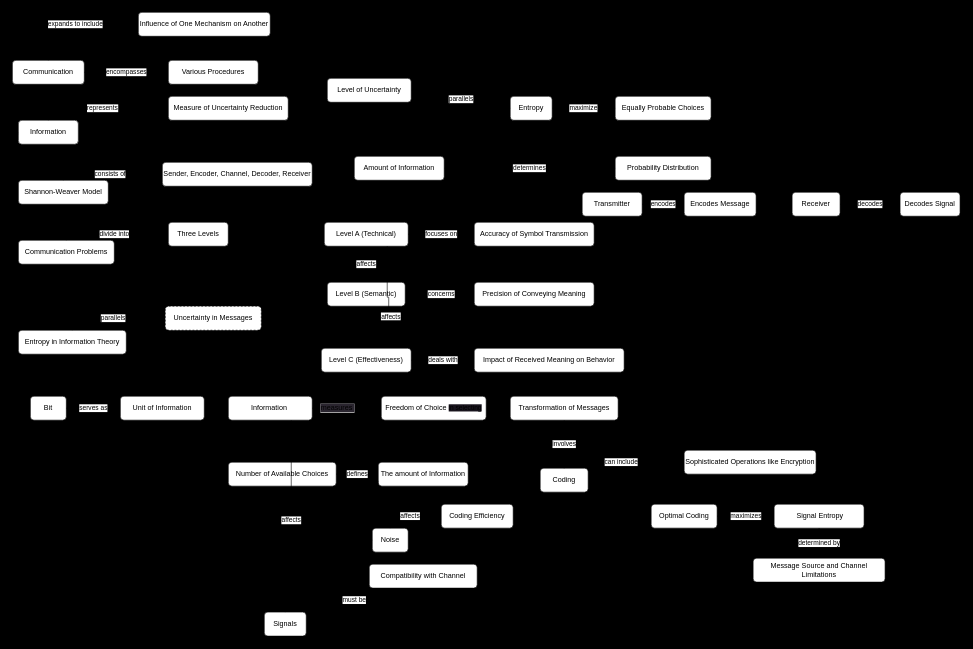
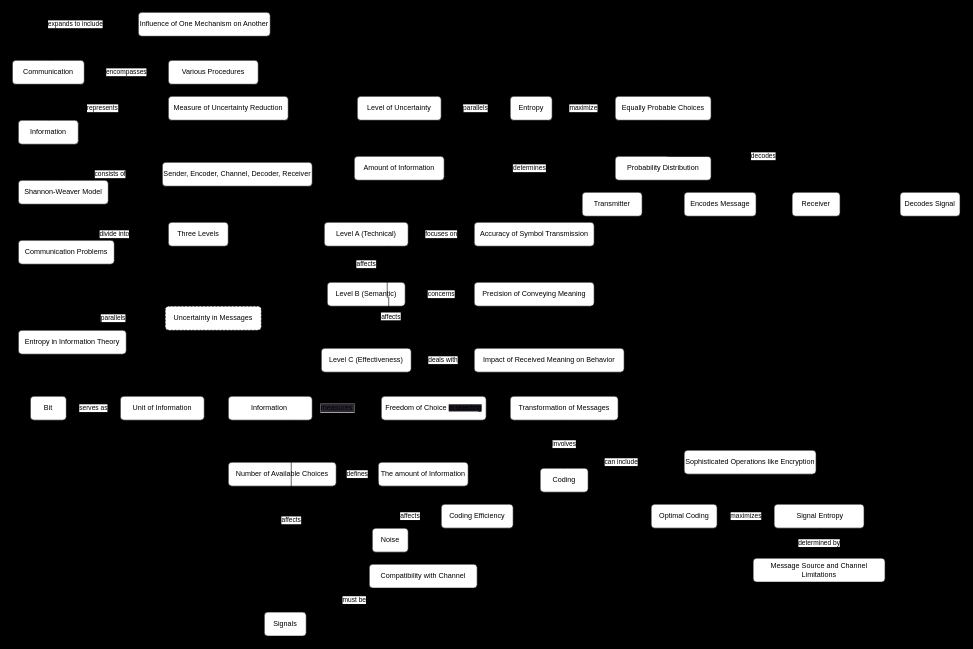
  <mxCell id="0" />
  <mxCell id="1" parent="0" />
  <mxCell id="2" style="edgeStyle=none;html=1;exitX=0.5;exitY=1;exitDx=0;exitDy=0;" edge="1" parent="1" source="3" target="10"><mxGeometry relative="1" as="geometry" /></mxCell>
  <mxCell id="3" value="Communication" style="rounded=1;whiteSpace=wrap;html=1;" parent="1" vertex="1"><mxGeometry x="20" y="100" width="120" height="40" as="geometry" /></mxCell>
  <mxCell id="4" value="Various Procedures" style="rounded=1;whiteSpace=wrap;html=1;" parent="1" vertex="1"><mxGeometry x="280" y="100" width="150" height="40" as="geometry" /></mxCell>
  <mxCell id="5" value="encompasses" style="edgeStyle=orthogonalEdgeStyle;rounded=1;html=1;exitX=1;exitY=0.5;exitDx=0;exitDy=0;" parent="1" source="3" target="4" edge="1"><mxGeometry relative="1" as="geometry" /></mxCell>
  <mxCell id="6" value="Influence of One Mechanism on Another" style="rounded=1;whiteSpace=wrap;html=1;" parent="1" vertex="1"><mxGeometry x="230" y="20" width="220" height="40" as="geometry" /></mxCell>
  <mxCell id="7" value="Procedures" style="rounded=1;whiteSpace=wrap;html=1;" parent="1" vertex="1"><mxGeometry x="30" y="200" width="100" height="40" as="geometry" /></mxCell>
  <mxCell id="8" value="expands to include" style="edgeStyle=orthogonalEdgeStyle;rounded=1;html=1;exitX=0.5;exitY=0;exitDx=0;exitDy=0;entryX=0;entryY=0.5;entryDx=0;entryDy=0;" parent="1" source="3" target="6" edge="1"><mxGeometry relative="1" as="geometry" /></mxCell>
  <mxCell id="9" style="edgeStyle=orthogonalEdgeStyle;rounded=0;orthogonalLoop=1;jettySize=auto;html=1;entryX=0;entryY=0.5;entryDx=0;entryDy=0;exitX=0.009;exitY=0.617;exitDx=0;exitDy=0;exitPerimeter=0;" edge="1" parent="1" source="10" target="38"><mxGeometry relative="1" as="geometry"><mxPoint x="40" y="680" as="targetPoint" /><mxPoint x="20" y="210" as="sourcePoint" /><Array as="points"><mxPoint x="20" y="220" /><mxPoint x="20" y="680" /></Array></mxGeometry></mxCell>
  <mxCell id="10" value="Information" style="rounded=1;whiteSpace=wrap;html=1;" parent="1" vertex="1"><mxGeometry x="30" y="200" width="100" height="40" as="geometry" /></mxCell>
  <mxCell id="11" style="edgeStyle=orthogonalEdgeStyle;rounded=0;orthogonalLoop=1;jettySize=auto;html=1;exitX=1;exitY=0.5;exitDx=0;exitDy=0;entryX=0;entryY=0.5;entryDx=0;entryDy=0;" parent="1" source="12" target="50" edge="1"><mxGeometry relative="1" as="geometry" /></mxCell>
  <mxCell id="12" value="Measure of Uncertainty Reduction" style="rounded=1;whiteSpace=wrap;html=1;" parent="1" vertex="1"><mxGeometry x="280" y="160" width="200" height="40" as="geometry" /></mxCell>
  <mxCell id="13" value="represents" style="edgeStyle=orthogonalEdgeStyle;rounded=1;html=1;exitX=0.5;exitY=0;exitDx=0;exitDy=0;" parent="1" source="10" target="12" edge="1"><mxGeometry relative="1" as="geometry" /></mxCell>
  <mxCell id="14" value="Shannon-Weaver Model" style="rounded=1;whiteSpace=wrap;html=1;" parent="1" vertex="1"><mxGeometry x="30" y="300" width="150" height="40" as="geometry" /></mxCell>
  <mxCell id="15" value="Sender, Encoder, Channel, Decoder, Receiver" style="rounded=1;whiteSpace=wrap;html=1;" parent="1" vertex="1"><mxGeometry x="270" y="270" width="250" height="40" as="geometry" /></mxCell>
  <mxCell id="16" value="consists of" style="edgeStyle=orthogonalEdgeStyle;rounded=1;html=1;exitX=0.5;exitY=0;exitDx=0;exitDy=0;" parent="1" source="14" target="15" edge="1"><mxGeometry relative="1" as="geometry" /></mxCell>
  <mxCell id="17" value="Communication Problems" style="rounded=1;whiteSpace=wrap;html=1;" parent="1" vertex="1"><mxGeometry x="30" y="400" width="160" height="40" as="geometry" /></mxCell>
  <mxCell id="18" style="edgeStyle=orthogonalEdgeStyle;rounded=0;orthogonalLoop=1;jettySize=auto;html=1;exitX=1;exitY=0.5;exitDx=0;exitDy=0;entryX=0;entryY=0.5;entryDx=0;entryDy=0;" parent="1" source="21" target="24" edge="1"><mxGeometry relative="1" as="geometry"><Array as="points"><mxPoint x="440" y="390" /><mxPoint x="440" y="390" /></Array></mxGeometry></mxCell>
  <mxCell id="19" style="edgeStyle=orthogonalEdgeStyle;rounded=0;orthogonalLoop=1;jettySize=auto;html=1;exitX=1;exitY=0.5;exitDx=0;exitDy=0;entryX=0;entryY=0.5;entryDx=0;entryDy=0;" parent="1" source="21" target="28" edge="1"><mxGeometry relative="1" as="geometry" /></mxCell>
  <mxCell id="20" style="edgeStyle=orthogonalEdgeStyle;rounded=0;orthogonalLoop=1;jettySize=auto;html=1;exitX=1;exitY=0.5;exitDx=0;exitDy=0;entryX=0;entryY=0.5;entryDx=0;entryDy=0;" parent="1" source="21" target="31" edge="1"><mxGeometry relative="1" as="geometry" /></mxCell>
  <mxCell id="21" value="Three Levels" style="rounded=1;whiteSpace=wrap;html=1;" parent="1" vertex="1"><mxGeometry x="280" y="370" width="100" height="40" as="geometry" /></mxCell>
  <mxCell id="22" value="divide into" style="edgeStyle=orthogonalEdgeStyle;rounded=1;html=1;exitX=0.5;exitY=0;exitDx=0;exitDy=0;" parent="1" source="17" target="21" edge="1"><mxGeometry relative="1" as="geometry" /></mxCell>
  <mxCell id="23" value="affects" style="edgeStyle=orthogonalEdgeStyle;rounded=0;orthogonalLoop=1;jettySize=auto;html=1;entryX=0.5;entryY=0;entryDx=0;entryDy=0;" parent="1" source="24" target="28" edge="1"><mxGeometry relative="1" as="geometry" /></mxCell>
  <mxCell id="24" value="Level A (Technical)" style="rounded=1;whiteSpace=wrap;html=1;" parent="1" vertex="1"><mxGeometry x="540" y="370" width="140" height="40" as="geometry" /></mxCell>
  <mxCell id="25" style="edgeStyle=none;html=1;exitX=1;exitY=0.5;exitDx=0;exitDy=0;entryX=0.5;entryY=1;entryDx=0;entryDy=0;" edge="1" parent="1" source="26" target="64"><mxGeometry relative="1" as="geometry"><Array as="points"><mxPoint x="1020" y="390" /></Array></mxGeometry></mxCell>
  <mxCell id="26" value="Accuracy of Symbol Transmission" style="rounded=1;whiteSpace=wrap;html=1;" parent="1" vertex="1"><mxGeometry x="790" y="370" width="200" height="40" as="geometry" /></mxCell>
  <mxCell id="27" value="focuses on" style="edgeStyle=orthogonalEdgeStyle;rounded=1;html=1;exitX=1;exitY=0.5;exitDx=0;exitDy=0;" parent="1" source="24" target="26" edge="1"><mxGeometry relative="1" as="geometry" /></mxCell>
  <mxCell id="28" value="Level B (Semantic)" style="rounded=1;whiteSpace=wrap;html=1;" parent="1" vertex="1"><mxGeometry x="545" y="470" width="130" height="40" as="geometry" /></mxCell>
  <mxCell id="29" value="Precision of Conveying Meaning" style="rounded=1;whiteSpace=wrap;html=1;" parent="1" vertex="1"><mxGeometry x="790" y="470" width="200" height="40" as="geometry" /></mxCell>
  <mxCell id="30" value="concerns" style="edgeStyle=orthogonalEdgeStyle;rounded=1;html=1;" parent="1" target="29" edge="1"><mxGeometry relative="1" as="geometry"><mxPoint x="680" y="490" as="sourcePoint" /></mxGeometry></mxCell>
  <mxCell id="31" value="Level C (Effectiveness)" style="rounded=1;whiteSpace=wrap;html=1;" parent="1" vertex="1"><mxGeometry x="535" y="580" width="150" height="40" as="geometry" /></mxCell>
  <mxCell id="32" value="Impact of Received Meaning on Behavior" style="rounded=1;whiteSpace=wrap;html=1;" parent="1" vertex="1"><mxGeometry x="790" y="580" width="250" height="40" as="geometry" /></mxCell>
  <mxCell id="33" value="deals with" style="edgeStyle=orthogonalEdgeStyle;rounded=1;html=1;exitX=1;exitY=0.5;exitDx=0;exitDy=0;" parent="1" source="31" target="32" edge="1"><mxGeometry relative="1" as="geometry" /></mxCell>
  <mxCell id="34" value="Entropy in Information Theory" style="rounded=1;whiteSpace=wrap;html=1;" parent="1" vertex="1"><mxGeometry x="30" y="550" width="180" height="40" as="geometry" /></mxCell>
  <mxCell id="35" value="Uncertainty in Messages" style="rounded=1;whiteSpace=wrap;html=1;dashed=1;" parent="1" vertex="1"><mxGeometry x="275" y="510" width="160" height="40" as="geometry" /></mxCell>
  <mxCell id="36" value="parallels" style="edgeStyle=orthogonalEdgeStyle;rounded=1;html=1;exitX=0.5;exitY=0;exitDx=0;exitDy=0;" parent="1" source="34" target="35" edge="1"><mxGeometry relative="1" as="geometry" /></mxCell>
  <mxCell id="37" value="affects" style="edgeStyle=orthogonalEdgeStyle;rounded=0;orthogonalLoop=1;jettySize=auto;html=1;entryX=0.75;entryY=0;entryDx=0;entryDy=0;exitX=0.75;exitY=1;exitDx=0;exitDy=0;endArrow=diamond;" parent="1" source="24" target="31" edge="1"><mxGeometry x="0.376" y="3" relative="1" as="geometry"><mxPoint x="620" y="430" as="sourcePoint" /><mxPoint x="620" y="480" as="targetPoint" /><mxPoint as="offset" /></mxGeometry></mxCell>
  <mxCell id="38" value="Bit" style="rounded=1;whiteSpace=wrap;html=1;" parent="1" vertex="1"><mxGeometry x="50" y="660" width="60" height="40" as="geometry" /></mxCell>
  <mxCell id="39" style="edgeStyle=orthogonalEdgeStyle;rounded=0;orthogonalLoop=1;jettySize=auto;html=1;exitX=1;exitY=0.5;exitDx=0;exitDy=0;entryX=0;entryY=0.5;entryDx=0;entryDy=0;" parent="1" source="40" target="46" edge="1"><mxGeometry relative="1" as="geometry" /></mxCell>
  <mxCell id="40" value="Unit of Information" style="rounded=1;whiteSpace=wrap;html=1;" parent="1" vertex="1"><mxGeometry x="200" y="660" width="140" height="40" as="geometry" /></mxCell>
  <mxCell id="41" value="serves as" style="edgeStyle=orthogonalEdgeStyle;rounded=1;html=1;exitX=1;exitY=0.5;exitDx=0;exitDy=0;" parent="1" source="38" target="40" edge="1"><mxGeometry relative="1" as="geometry" /></mxCell>
  <mxCell id="42" value="Number of Available Choices" style="rounded=1;whiteSpace=wrap;html=1;" parent="1" vertex="1"><mxGeometry x="380" y="770" width="180" height="40" as="geometry" /></mxCell>
  <mxCell id="43" style="edgeStyle=orthogonalEdgeStyle;rounded=0;orthogonalLoop=1;jettySize=auto;html=1;exitX=0.5;exitY=0;exitDx=0;exitDy=0;entryX=0.5;entryY=1;entryDx=0;entryDy=0;" parent="1" source="44" target="46" edge="1"><mxGeometry relative="1" as="geometry" /></mxCell>
  <mxCell id="44" value="The amount of Information" style="rounded=1;whiteSpace=wrap;html=1;" parent="1" vertex="1"><mxGeometry x="630" y="770" width="150" height="40" as="geometry" /></mxCell>
  <mxCell id="45" value="defines" style="edgeStyle=orthogonalEdgeStyle;rounded=1;html=1;exitX=1;exitY=0.5;exitDx=0;exitDy=0;" parent="1" source="42" target="44" edge="1"><mxGeometry relative="1" as="geometry" /></mxCell>
  <mxCell id="46" value="Information&amp;nbsp;" style="rounded=1;whiteSpace=wrap;html=1;" parent="1" vertex="1"><mxGeometry x="380" y="660" width="140" height="40" as="geometry" /></mxCell>
  <mxCell id="47" value="&lt;span style=&quot;font-size: 12px; background-color: rgb(42, 37, 47);&quot;&gt;measures&amp;nbsp;&lt;/span&gt;" style="edgeStyle=orthogonalEdgeStyle;rounded=1;html=1;exitX=1;exitY=0.5;exitDx=0;exitDy=0;entryX=0;entryY=0.5;entryDx=0;entryDy=0;" parent="1" source="46" target="53" edge="1"><mxGeometry x="-0.273" relative="1" as="geometry"><mxPoint x="650" y="720" as="targetPoint" /><mxPoint as="offset" /></mxGeometry></mxCell>
  <mxCell id="48" value="Entropy" style="rounded=1;whiteSpace=wrap;html=1;" parent="1" vertex="1"><mxGeometry x="850" y="160" width="70" height="40" as="geometry" /></mxCell>
  <mxCell id="49" style="edgeStyle=orthogonalEdgeStyle;rounded=0;orthogonalLoop=1;jettySize=auto;html=1;" parent="1" source="50" target="55" edge="1"><mxGeometry relative="1" as="geometry" /></mxCell>
- <mxCell id="50" value="Level of Uncertainty" style="rounded=1;whiteSpace=wrap;html=1;" parent="1" vertex="1"><mxGeometry x="545" y="130" width="140" height="40" as="geometry" /></mxCell>
+ <mxCell id="50" value="Level of Uncertainty" style="rounded=1;whiteSpace=wrap;html=1;" parent="1" vertex="1"><mxGeometry x="595" y="160" width="140" height="40" as="geometry" /></mxCell>
  <mxCell id="51" value="parallels" style="edgeStyle=orthogonalEdgeStyle;rounded=1;html=1;exitX=0;exitY=0.5;exitDx=0;exitDy=0;" parent="1" source="48" target="50" edge="1"><mxGeometry relative="1" as="geometry"><mxPoint x="845" y="180" as="sourcePoint" /><Array as="points" /></mxGeometry></mxCell>
  <mxCell id="52" style="edgeStyle=orthogonalEdgeStyle;rounded=0;orthogonalLoop=1;jettySize=auto;html=1;exitX=0.5;exitY=1;exitDx=0;exitDy=0;entryX=0.5;entryY=0;entryDx=0;entryDy=0;" parent="1" source="53" target="42" edge="1"><mxGeometry relative="1" as="geometry" /></mxCell>
  <mxCell id="53" value="Freedom of Choice&amp;nbsp;&lt;span style=&quot;font-size: 11px; background-color: rgb(24, 20, 29);&quot;&gt;in selecting&lt;/span&gt;" style="rounded=1;whiteSpace=wrap;html=1;" parent="1" vertex="1"><mxGeometry x="635" y="660" width="175" height="40" as="geometry" /></mxCell>
  <mxCell id="54" value="Probability Distribution" style="rounded=1;whiteSpace=wrap;html=1;" parent="1" vertex="1"><mxGeometry x="1025" y="260" width="160" height="40" as="geometry" /></mxCell>
  <mxCell id="55" value="Amount of Information" style="rounded=1;whiteSpace=wrap;html=1;" parent="1" vertex="1"><mxGeometry x="590" y="260" width="150" height="40" as="geometry" /></mxCell>
  <mxCell id="56" value="determines" style="edgeStyle=orthogonalEdgeStyle;rounded=1;html=1;" parent="1" source="54" target="55" edge="1"><mxGeometry relative="1" as="geometry"><mxPoint x="1135" y="450" as="sourcePoint" /><Array as="points"><mxPoint x="890" y="280" /><mxPoint x="890" y="280" /></Array></mxGeometry></mxCell>
  <mxCell id="57" style="edgeStyle=orthogonalEdgeStyle;rounded=0;orthogonalLoop=1;jettySize=auto;html=1;exitX=0.5;exitY=1;exitDx=0;exitDy=0;entryX=0.5;entryY=0;entryDx=0;entryDy=0;" parent="1" source="58" target="54" edge="1"><mxGeometry relative="1" as="geometry" /></mxCell>
  <mxCell id="58" value="Equally Probable Choices" style="rounded=1;whiteSpace=wrap;html=1;" parent="1" vertex="1"><mxGeometry x="1025" y="160" width="160" height="40" as="geometry" /></mxCell>
  <mxCell id="59" value="maximize" style="edgeStyle=orthogonalEdgeStyle;rounded=1;html=1;entryX=1;entryY=0.5;entryDx=0;entryDy=0;exitX=0;exitY=0.5;exitDx=0;exitDy=0;" parent="1" source="58" target="48" edge="1"><mxGeometry relative="1" as="geometry"><mxPoint x="1235" y="150" as="sourcePoint" /><mxPoint x="955" y="180" as="targetPoint" /><Array as="points" /></mxGeometry></mxCell>
  <mxCell id="60" style="edgeStyle=orthogonalEdgeStyle;rounded=0;orthogonalLoop=1;jettySize=auto;html=1;exitX=0.5;exitY=1;exitDx=0;exitDy=0;entryX=0;entryY=0.5;entryDx=0;entryDy=0;" parent="1" source="61" target="77" edge="1"><mxGeometry relative="1" as="geometry"><mxPoint x="940.294" y="890" as="targetPoint" /><Array as="points"><mxPoint x="940" y="860" /></Array></mxGeometry></mxCell>
  <mxCell id="61" value="Coding" style="rounded=1;whiteSpace=wrap;html=1;" parent="1" vertex="1"><mxGeometry x="900" y="780" width="80" height="40" as="geometry" /></mxCell>
  <mxCell id="62" value="Transformation of Messages" style="rounded=1;whiteSpace=wrap;html=1;" parent="1" vertex="1"><mxGeometry x="850" y="660" width="180" height="40" as="geometry" /></mxCell>
  <mxCell id="63" value="involves" style="edgeStyle=orthogonalEdgeStyle;rounded=1;html=1;exitX=0.5;exitY=0;exitDx=0;exitDy=0;" parent="1" source="61" target="62" edge="1"><mxGeometry relative="1" as="geometry" /></mxCell>
  <mxCell id="64" value="Transmitter" style="rounded=1;whiteSpace=wrap;html=1;" parent="1" vertex="1"><mxGeometry x="970" y="320" width="100" height="40" as="geometry" /></mxCell>
  <mxCell id="65" style="edgeStyle=orthogonalEdgeStyle;rounded=0;orthogonalLoop=1;jettySize=auto;html=1;exitX=1;exitY=0.5;exitDx=0;exitDy=0;" parent="1" source="66" target="68" edge="1"><mxGeometry relative="1" as="geometry" /></mxCell>
  <mxCell id="66" value="Encodes Message" style="rounded=1;whiteSpace=wrap;html=1;" parent="1" vertex="1"><mxGeometry x="1140" y="320" width="120" height="40" as="geometry" /></mxCell>
- <mxCell id="67" value="encodes" style="edgeStyle=orthogonalEdgeStyle;rounded=1;html=1;exitX=1;exitY=0.5;exitDx=0;exitDy=0;" parent="1" source="64" target="66" edge="1"><mxGeometry relative="1" as="geometry" /></mxCell>
  <mxCell id="68" value="Receiver" style="rounded=1;whiteSpace=wrap;html=1;" parent="1" vertex="1"><mxGeometry x="1320" y="320" width="80" height="40" as="geometry" /></mxCell>
  <mxCell id="69" value="Decodes Signal" style="rounded=1;whiteSpace=wrap;html=1;" parent="1" vertex="1"><mxGeometry x="1500" y="320" width="100" height="40" as="geometry" /></mxCell>
- <mxCell id="70" value="decodes" style="edgeStyle=orthogonalEdgeStyle;rounded=1;html=1;exitX=1;exitY=0.5;exitDx=0;exitDy=0;" parent="1" source="68" target="69" edge="1"><mxGeometry relative="1" as="geometry" /></mxCell>
+ <mxCell id="70" value="decodes" style="edgeStyle=orthogonalEdgeStyle;rounded=1;html=1;exitX=1;exitY=0.5;exitDx=0;exitDy=0;" parent="1" source="68" target="58" edge="1"><mxGeometry relative="1" as="geometry" /></mxCell>
  <mxCell id="71" value="Sophisticated Operations like Encryption" style="rounded=1;whiteSpace=wrap;html=1;" parent="1" vertex="1"><mxGeometry x="1140" y="750" width="220" height="40" as="geometry" /></mxCell>
  <mxCell id="72" value="can include" style="edgeStyle=orthogonalEdgeStyle;rounded=1;html=1;exitX=0.5;exitY=0;exitDx=0;exitDy=0;" parent="1" source="61" target="71" edge="1"><mxGeometry relative="1" as="geometry" /></mxCell>
  <mxCell id="73" value="Signals" style="rounded=1;whiteSpace=wrap;html=1;" parent="1" vertex="1"><mxGeometry x="440" y="1020" width="70" height="40" as="geometry" /></mxCell>
  <mxCell id="74" style="edgeStyle=none;html=1;exitX=1;exitY=0.5;exitDx=0;exitDy=0;entryX=0.5;entryY=1;entryDx=0;entryDy=0;" edge="1" parent="1" source="75" target="83"><mxGeometry relative="1" as="geometry" /></mxCell>
  <mxCell id="75" value="Compatibility with Channel" style="rounded=1;whiteSpace=wrap;html=1;" parent="1" vertex="1"><mxGeometry x="615" y="940" width="180" height="40" as="geometry" /></mxCell>
  <mxCell id="76" value="must be" style="edgeStyle=orthogonalEdgeStyle;rounded=1;html=1;exitX=0.5;exitY=0;exitDx=0;exitDy=0;" parent="1" source="73" target="75" edge="1"><mxGeometry relative="1" as="geometry" /></mxCell>
  <mxCell id="77" value="Optimal Coding" style="rounded=1;whiteSpace=wrap;html=1;" parent="1" vertex="1"><mxGeometry x="1085" y="840" width="110" height="40" as="geometry" /></mxCell>
  <mxCell id="78" value="&amp;nbsp;Signal Entropy" style="rounded=1;whiteSpace=wrap;html=1;" parent="1" vertex="1"><mxGeometry x="1290" y="840" width="150" height="40" as="geometry" /></mxCell>
  <mxCell id="79" value="maximizes" style="edgeStyle=orthogonalEdgeStyle;rounded=1;html=1;exitX=1;exitY=0.5;exitDx=0;exitDy=0;" parent="1" source="77" target="78" edge="1"><mxGeometry relative="1" as="geometry" /></mxCell>
  <mxCell id="80" style="edgeStyle=none;html=1;exitX=0;exitY=0.25;exitDx=0;exitDy=0;entryX=0;entryY=0.75;entryDx=0;entryDy=0;" edge="1" parent="1" source="81" target="44"><mxGeometry relative="1" as="geometry"><Array as="points"><mxPoint x="620" y="820" /></Array></mxGeometry></mxCell>
  <mxCell id="81" value="Noise" style="rounded=1;whiteSpace=wrap;html=1;" parent="1" vertex="1"><mxGeometry x="620" y="880" width="60" height="40" as="geometry" /></mxCell>
  <mxCell id="82" style="edgeStyle=none;html=1;exitX=1;exitY=0.5;exitDx=0;exitDy=0;entryX=0;entryY=0.5;entryDx=0;entryDy=0;" edge="1" parent="1" source="83" target="61"><mxGeometry relative="1" as="geometry"><Array as="points"><mxPoint x="870" y="860" /><mxPoint x="870" y="800" /></Array></mxGeometry></mxCell>
  <mxCell id="83" value="Coding Efficiency" style="rounded=1;whiteSpace=wrap;html=1;" parent="1" vertex="1"><mxGeometry x="735" y="840" width="120" height="40" as="geometry" /></mxCell>
  <mxCell id="84" value="affects" style="edgeStyle=orthogonalEdgeStyle;rounded=1;html=1;exitX=0.5;exitY=0;exitDx=0;exitDy=0;" parent="1" source="81" target="83" edge="1"><mxGeometry relative="1" as="geometry"><Array as="points"><mxPoint x="650" y="860" /></Array></mxGeometry></mxCell>
  <mxCell id="85" value="Message Source and Channel Limitations" style="rounded=1;whiteSpace=wrap;html=1;" vertex="1" parent="1"><mxGeometry x="1255" y="930" width="220" height="40" as="geometry" /></mxCell>
  <mxCell id="86" value="determined by" style="edgeStyle=orthogonalEdgeStyle;rounded=1;html=1;exitX=0.5;exitY=1;exitDx=0;exitDy=0;" edge="1" parent="1" source="78" target="85"><mxGeometry relative="1" as="geometry"><mxPoint x="1365" y="830" as="sourcePoint" /></mxGeometry></mxCell>
  <mxCell id="87" value="affects" style="edgeStyle=orthogonalEdgeStyle;rounded=1;html=1;exitX=0;exitY=0.5;exitDx=0;exitDy=0;entryX=0.75;entryY=1;entryDx=0;entryDy=0;" edge="1" parent="1" source="81" target="46"><mxGeometry relative="1" as="geometry"><mxPoint x="660" y="890" as="sourcePoint" /><mxPoint x="745" y="870" as="targetPoint" /></mxGeometry></mxCell>
